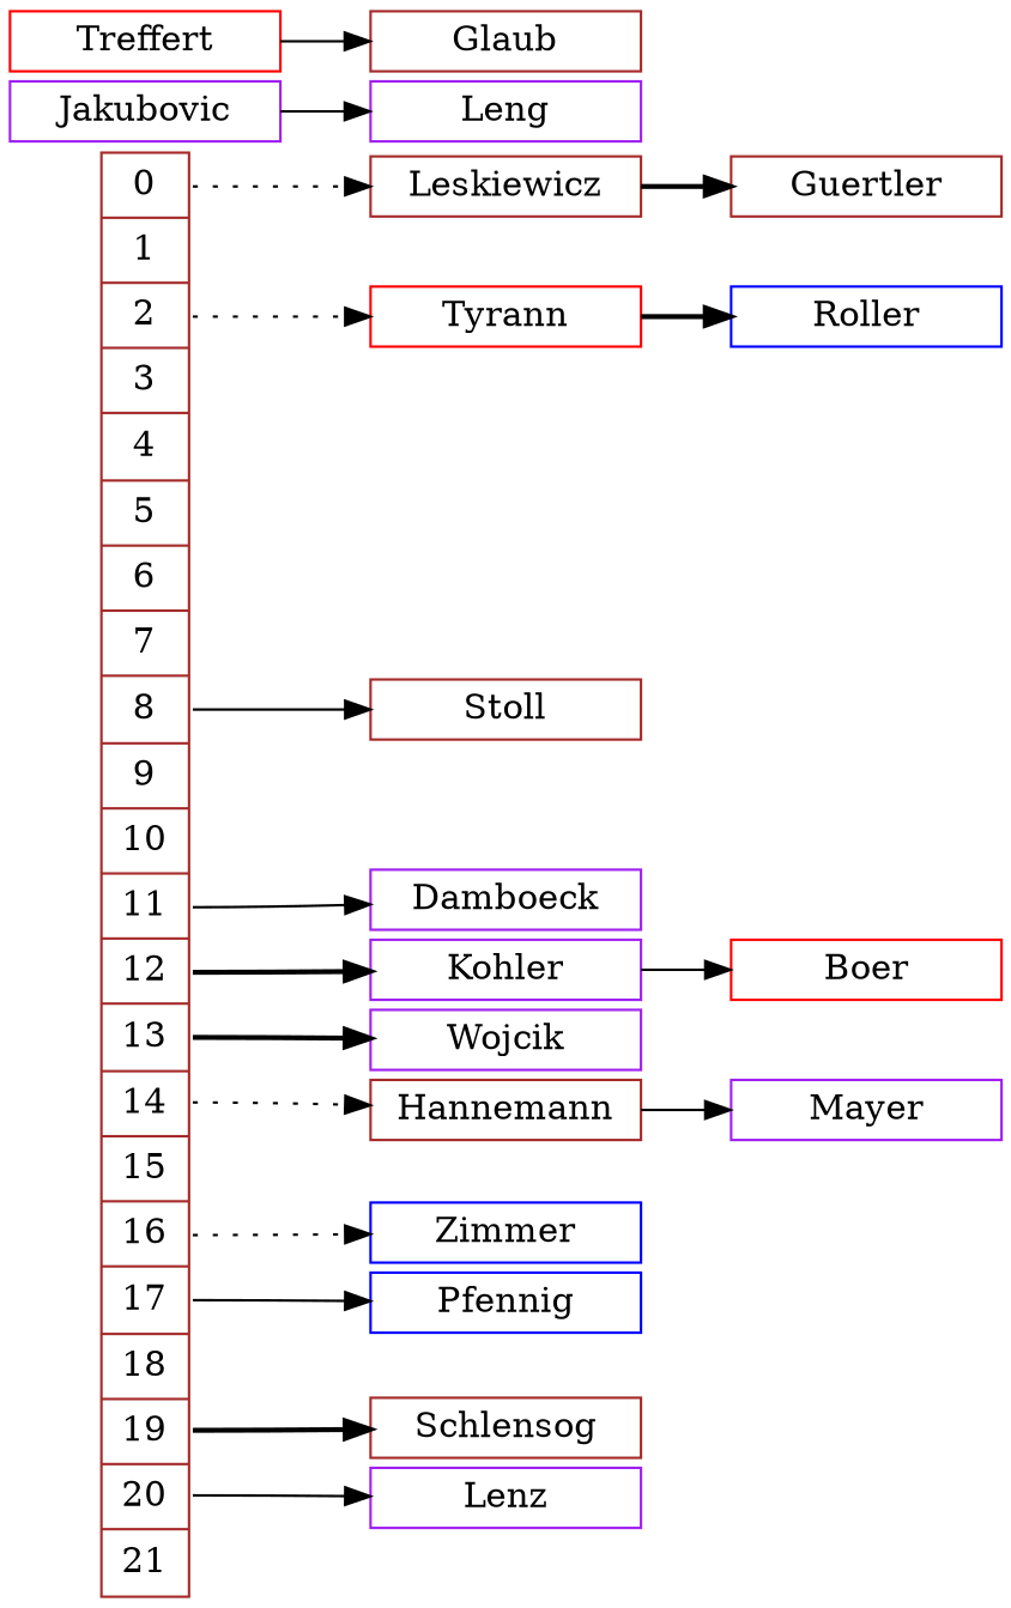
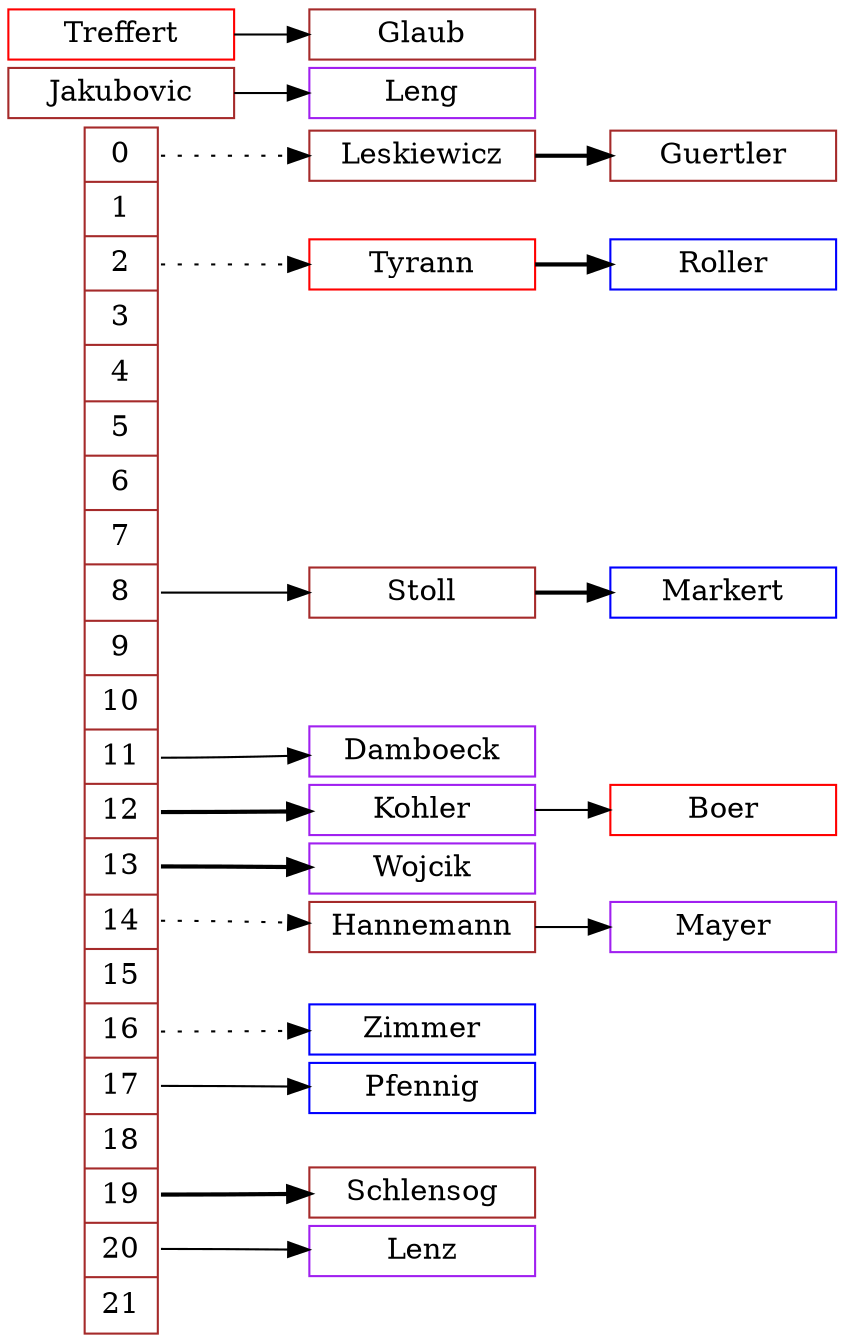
  digraph {
    nodesep=.05
    rankdir=LR
    node [color=brown shape=record]
    edge [headport=n style=solid tailport=n]
    n1 [height=8.0 label="<f0> 0|<f1> 1|<f2> 2|<f3> 3|<f4> 4|<f5> 5|<f6> 6|<f7> 7|<f8> 8|<f9> 9|<f10> 10|<f11> 11|<f12> 12|<f13> 13|<f14> 14|<f15> 15|<f16> 16|<f17> 17|<f18> 18|<f19> 19|<f20> 20|<f21> 21 " width=.1]
    n2 [height=.1 label="{<n> Leskiewicz }" width=1.5]
    n3 [color=red height=.1 label="{<n> Tyrann }" width=1.5]
    n4 [height=.1 label="{<n> Stoll }" width=1.5]
    n5 [color=purple height=.1 label="{<n> Damboeck }" width=1.5]
    n6 [color=purple height=.1 label="{<n> Kohler }" width=1.5]
    n7 [color=purple height=.1 label="{<n> Wojcik }" width=1.5]
    n8 [height=.1 label="{<n> Hannemann }" width=1.5]
    n9 [color=blue height=.1 label="{<n> Zimmer}" width=1.5]
    n10 [color=blue height=.1 label="{<n> Pfennig }" width=1.5]
    n11 [height=.1 label="{<n> Schlensog }" width=1.5]
    n12 [color=purple height=.1 label="{<n> Lenz }" width=1.5]
    n13 [height=.1 label="{<n> Guertler }" width=1.5]
-   n14 [color=purple height=.1 label="{<n> Jakubovic }" width=1.5]
+   n14 [height=.1 label="{<n> Jakubovic }" width=1.5]
    n15 [color=purple height=.1 label="{<n> Leng }" width=1.5]
    n16 [color=blue height=.1 label="{<n> Roller }" width=1.5]
+   n17 [color=blue height=.1 label="{<n> Markert }" width=1.5]
    n18 [color=red height=.1 label="{<n> Boer }" width=1.5]
    n19 [color=purple height=.1 label="{<n> Mayer }" width=1.5]
    n20 [color=red height=.1 label="{<n> Treffert }" width=1.5]
    n21 [height=.1 label="{<n> Glaub }" width=1.5]
    n1 -> n2 [style=dotted tailport=f0]
    n1 -> n3 [style=dotted tailport=f2]
    n1 -> n4 [tailport=f8]
    n1 -> n5 [tailport=f11]
    n1 -> n6 [style=bold tailport=f12]
    n1 -> n7 [style=bold tailport=f13]
    n1 -> n8 [style=dotted tailport=f14]
    n1 -> n9 [style=dotted tailport=f16]
    n1 -> n10 [tailport=f17]
    n1 -> n11 [style=bold tailport=f19]
    n1 -> n12 [tailport=f20]
    n2 -> n13 [style=bold]
    n3 -> n16 [style=bold]
+   n4 -> n17 [style=bold]
    n6 -> n18
    n8 -> n19
    n14 -> n15
    n20 -> n21
  }
